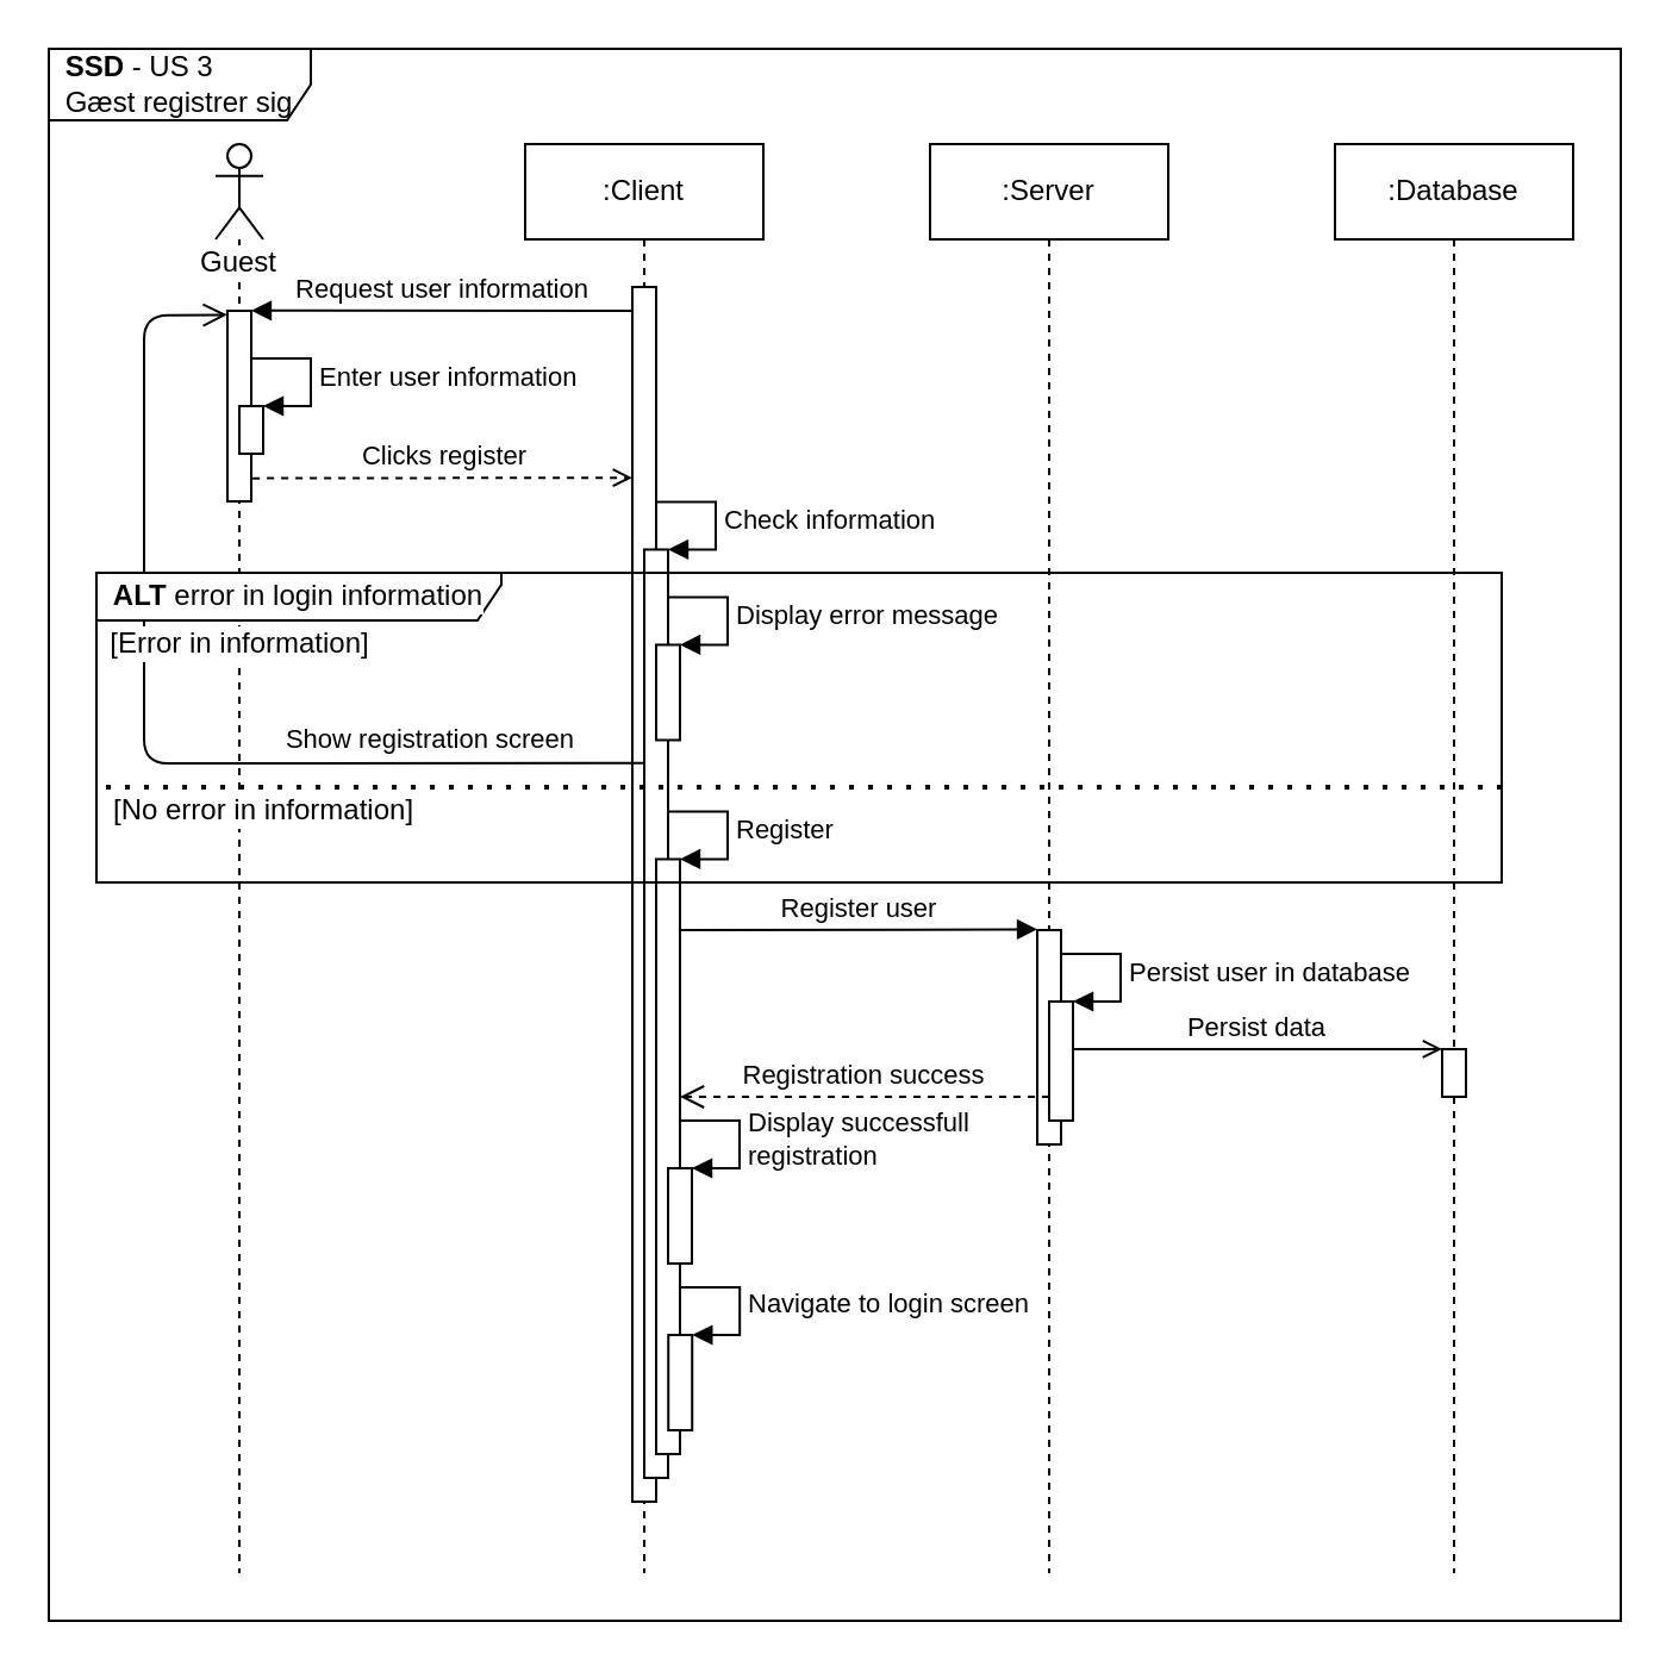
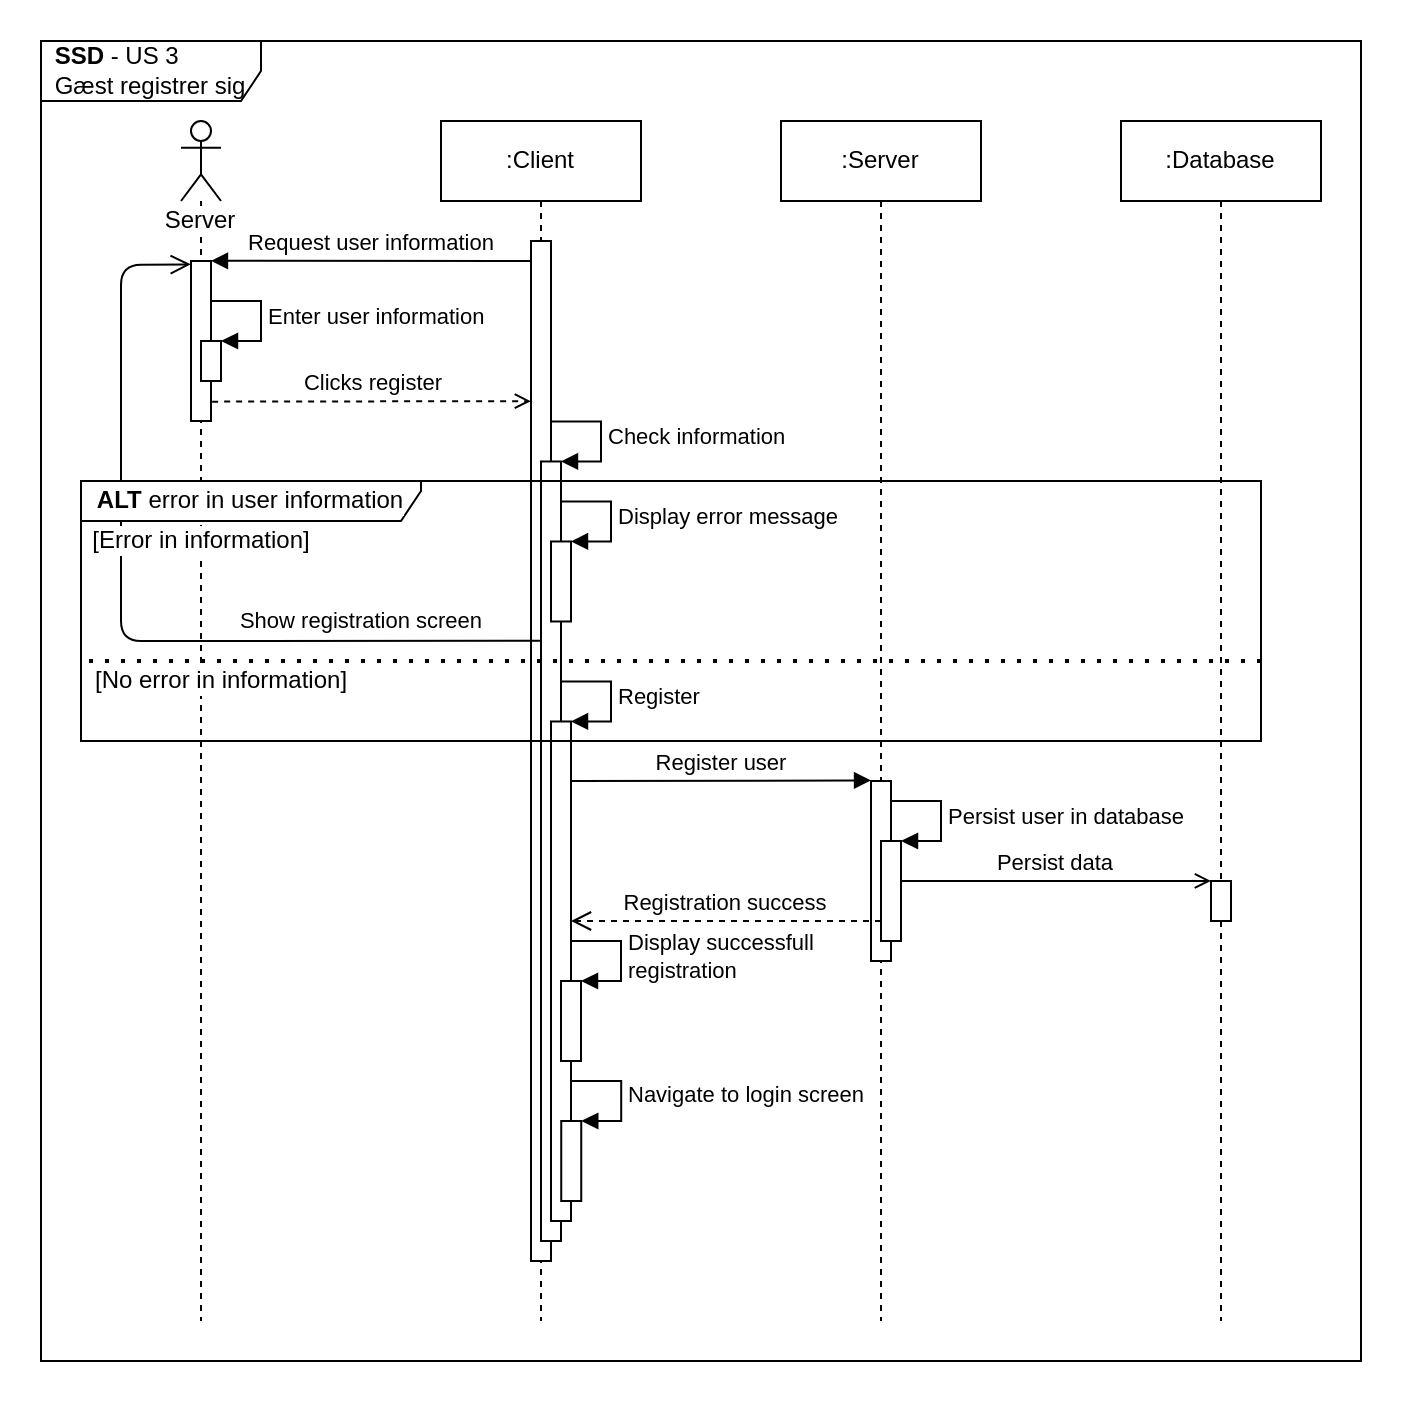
  <mxCell id="0" />
  <mxCell id="1" parent="0" />
  <mxCell id="2" value="&lt;div style=&quot;text-align: left&quot;&gt;&lt;b&gt;SSD&lt;/b&gt; - US 3&lt;/div&gt;&lt;div style=&quot;text-align: left&quot;&gt;Gæst registrer sig&lt;/div&gt;" style="shape=umlFrame;whiteSpace=wrap;html=1;labelBackgroundColor=none;width=110;height=30;" parent="1" vertex="1"><mxGeometry x="20" y="20" width="660" height="660" as="geometry" /></mxCell>
  <mxCell id="3" value=":Server" style="shape=umlLifeline;perimeter=lifelinePerimeter;whiteSpace=wrap;html=1;container=1;collapsible=0;recursiveResize=0;outlineConnect=0;labelBackgroundColor=#ffffff;" parent="1" vertex="1"><mxGeometry x="390" y="60" width="100" height="600" as="geometry" /></mxCell>
  <mxCell id="4" value="" style="html=1;points=[];perimeter=orthogonalPerimeter;labelBackgroundColor=#ffffff;" parent="1" vertex="1"><mxGeometry x="435" y="390" width="10" height="90" as="geometry" /></mxCell>
  <mxCell id="5" value=":Client" style="shape=umlLifeline;perimeter=lifelinePerimeter;whiteSpace=wrap;html=1;container=1;collapsible=0;recursiveResize=0;outlineConnect=0;labelBackgroundColor=#ffffff;" parent="1" vertex="1"><mxGeometry x="220" y="60" width="100" height="600" as="geometry" /></mxCell>
  <mxCell id="6" value="" style="html=1;points=[];perimeter=orthogonalPerimeter;labelBackgroundColor=#ffffff;" parent="1" vertex="1"><mxGeometry x="265" y="120" width="10" height="510" as="geometry" /></mxCell>
- <mxCell id="7" value="Guest" style="shape=umlLifeline;participant=umlActor;perimeter=lifelinePerimeter;whiteSpace=wrap;html=1;container=1;collapsible=0;recursiveResize=0;verticalAlign=top;spacingTop=36;outlineConnect=0;labelBackgroundColor=#ffffff;" parent="1" vertex="1"><mxGeometry x="90" y="60" width="20" height="600" as="geometry" /></mxCell>
+ <mxCell id="7" value="Server" style="shape=umlLifeline;participant=umlActor;perimeter=lifelinePerimeter;whiteSpace=wrap;html=1;container=1;collapsible=0;recursiveResize=0;verticalAlign=top;spacingTop=36;outlineConnect=0;labelBackgroundColor=#ffffff;" parent="1" vertex="1"><mxGeometry x="90" y="60" width="20" height="600" as="geometry" /></mxCell>
  <mxCell id="8" value=":Database" style="shape=umlLifeline;perimeter=lifelinePerimeter;whiteSpace=wrap;html=1;container=1;collapsible=0;recursiveResize=0;outlineConnect=0;labelBackgroundColor=#ffffff;" parent="1" vertex="1"><mxGeometry x="560" y="60" width="100" height="600" as="geometry" /></mxCell>
  <mxCell id="9" value="Enter user information" style="edgeStyle=orthogonalEdgeStyle;html=1;align=left;spacingLeft=2;endArrow=block;rounded=0;entryX=1;entryY=0;" parent="1" target="27" edge="1"><mxGeometry relative="1" as="geometry"><mxPoint x="105" y="150" as="sourcePoint" /><Array as="points"><mxPoint x="130" y="150" /></Array></mxGeometry></mxCell>
  <mxCell id="10" value="Clicks register" style="html=1;verticalAlign=bottom;endArrow=open;exitX=1.057;exitY=0.879;exitDx=0;exitDy=0;exitPerimeter=0;entryX=-0.007;entryY=0.157;entryDx=0;entryDy=0;entryPerimeter=0;dashed=1;endFill=0;" parent="1" source="26" target="6" edge="1"><mxGeometry width="80" relative="1" as="geometry"><mxPoint x="110" y="200" as="sourcePoint" /><mxPoint x="250" y="199" as="targetPoint" /></mxGeometry></mxCell>
  <mxCell id="11" value="" style="html=1;points=[];perimeter=orthogonalPerimeter;labelBackgroundColor=#ffffff;" parent="1" vertex="1"><mxGeometry x="270" y="230.24" width="10" height="389.76" as="geometry" /></mxCell>
  <mxCell id="12" value="Check information" style="edgeStyle=orthogonalEdgeStyle;html=1;align=left;spacingLeft=2;endArrow=block;rounded=0;entryX=1;entryY=0;" parent="1" target="11" edge="1"><mxGeometry relative="1" as="geometry"><mxPoint x="275" y="210.24" as="sourcePoint" /><Array as="points"><mxPoint x="300" y="210.24" /></Array></mxGeometry></mxCell>
  <mxCell id="13" value="" style="html=1;points=[];perimeter=orthogonalPerimeter;labelBackgroundColor=#ffffff;" parent="1" vertex="1"><mxGeometry x="275" y="270.24" width="10" height="40" as="geometry" /></mxCell>
  <mxCell id="14" value="Display error message" style="edgeStyle=orthogonalEdgeStyle;html=1;align=left;spacingLeft=2;endArrow=block;rounded=0;entryX=1;entryY=0;" parent="1" target="13" edge="1"><mxGeometry relative="1" as="geometry"><mxPoint x="280" y="250.24" as="sourcePoint" /><Array as="points"><mxPoint x="305" y="250.24" /></Array></mxGeometry></mxCell>
  <mxCell id="15" value="" style="html=1;points=[];perimeter=orthogonalPerimeter;labelBackgroundColor=#ffffff;" parent="1" vertex="1"><mxGeometry x="275" y="360.24" width="10" height="249.76" as="geometry" /></mxCell>
  <mxCell id="16" value="Register" style="edgeStyle=orthogonalEdgeStyle;html=1;align=left;spacingLeft=2;endArrow=block;rounded=0;entryX=1;entryY=0;" parent="1" target="15" edge="1"><mxGeometry relative="1" as="geometry"><mxPoint x="280" y="340.24" as="sourcePoint" /><Array as="points"><mxPoint x="305" y="340.24" /></Array></mxGeometry></mxCell>
  <mxCell id="17" value="Register user" style="html=1;verticalAlign=bottom;endArrow=block;entryX=0.003;entryY=-0.003;entryDx=0;entryDy=0;entryPerimeter=0;" parent="1" target="4" edge="1"><mxGeometry width="80" relative="1" as="geometry"><mxPoint x="285" y="390" as="sourcePoint" /><mxPoint x="410" y="389.71" as="targetPoint" /></mxGeometry></mxCell>
  <mxCell id="18" value="" style="html=1;points=[];perimeter=orthogonalPerimeter;labelBackgroundColor=#ffffff;" parent="1" vertex="1"><mxGeometry x="440" y="420" width="10" height="50" as="geometry" /></mxCell>
  <mxCell id="19" value="Persist user in database" style="edgeStyle=orthogonalEdgeStyle;html=1;align=left;spacingLeft=2;endArrow=block;rounded=0;entryX=1;entryY=0;" parent="1" target="18" edge="1"><mxGeometry relative="1" as="geometry"><mxPoint x="445" y="400" as="sourcePoint" /><Array as="points"><mxPoint x="470" y="400" /></Array></mxGeometry></mxCell>
  <mxCell id="20" value="Persist data" style="html=1;verticalAlign=bottom;endArrow=open;endFill=0;entryX=-0.003;entryY=-0.001;entryDx=0;entryDy=0;entryPerimeter=0;" parent="1" target="28" edge="1"><mxGeometry width="80" relative="1" as="geometry"><mxPoint x="450" y="440" as="sourcePoint" /><mxPoint x="575" y="439.71" as="targetPoint" /></mxGeometry></mxCell>
  <mxCell id="21" value="Registration success" style="html=1;verticalAlign=bottom;endArrow=open;dashed=1;endSize=8;" parent="1" edge="1"><mxGeometry relative="1" as="geometry"><mxPoint x="440" y="460" as="sourcePoint" /><mxPoint x="285" y="460" as="targetPoint" /></mxGeometry></mxCell>
  <mxCell id="22" value="" style="html=1;points=[];perimeter=orthogonalPerimeter;labelBackgroundColor=#ffffff;" parent="1" vertex="1"><mxGeometry x="280" y="490" width="10" height="40" as="geometry" /></mxCell>
  <mxCell id="23" value="Display successfull&lt;br&gt;registration" style="edgeStyle=orthogonalEdgeStyle;html=1;align=left;spacingLeft=2;endArrow=block;rounded=0;entryX=1;entryY=0;" parent="1" target="22" edge="1"><mxGeometry relative="1" as="geometry"><mxPoint x="285" y="470" as="sourcePoint" /><Array as="points"><mxPoint x="310" y="470" /></Array></mxGeometry></mxCell>
  <mxCell id="24" value="" style="html=1;points=[];perimeter=orthogonalPerimeter;labelBackgroundColor=#ffffff;" parent="1" vertex="1"><mxGeometry x="280.12" y="560" width="10" height="40" as="geometry" /></mxCell>
  <mxCell id="25" value="Navigate to login screen" style="edgeStyle=orthogonalEdgeStyle;html=1;align=left;spacingLeft=2;endArrow=block;rounded=0;entryX=1;entryY=0;" parent="1" target="24" edge="1"><mxGeometry relative="1" as="geometry"><mxPoint x="285.12" y="540" as="sourcePoint" /><Array as="points"><mxPoint x="310.12" y="540" /></Array></mxGeometry></mxCell>
  <mxCell id="26" value="" style="html=1;points=[];perimeter=orthogonalPerimeter;labelBackgroundColor=#ffffff;" parent="1" vertex="1"><mxGeometry x="95" y="130" width="10" height="80" as="geometry" /></mxCell>
  <mxCell id="27" value="" style="html=1;points=[];perimeter=orthogonalPerimeter;labelBackgroundColor=#ffffff;" parent="1" vertex="1"><mxGeometry x="100" y="170" width="10" height="20" as="geometry" /></mxCell>
  <mxCell id="28" value="" style="html=1;points=[];perimeter=orthogonalPerimeter;labelBackgroundColor=#ffffff;" parent="1" vertex="1"><mxGeometry x="605" y="440" width="10" height="20" as="geometry" /></mxCell>
  <mxCell id="29" value="Show registration screen" style="html=1;verticalAlign=bottom;endArrow=open;endSize=8;entryX=-0.013;entryY=0.021;entryDx=0;entryDy=0;entryPerimeter=0;exitX=-0.014;exitY=0.23;exitDx=0;exitDy=0;exitPerimeter=0;" parent="1" source="11" target="26" edge="1"><mxGeometry x="-0.585" y="-1" relative="1" as="geometry"><mxPoint x="200" y="320" as="sourcePoint" /><mxPoint x="80" y="140" as="targetPoint" /><Array as="points"><mxPoint x="60" y="320" /><mxPoint x="60" y="132" /></Array><mxPoint as="offset" /></mxGeometry></mxCell>
  <mxCell id="30" value="[Error in information]" style="text;html=1;align=center;verticalAlign=middle;resizable=0;points=[];autosize=1;labelBackgroundColor=#ffffff;" parent="1" vertex="1"><mxGeometry x="40" y="260" width="120" height="20" as="geometry" /></mxCell>
  <mxCell id="31" value="[No error in information]" style="text;html=1;align=center;verticalAlign=middle;resizable=0;points=[];autosize=1;labelBackgroundColor=#ffffff;" parent="1" vertex="1"><mxGeometry x="40" y="330" width="140" height="20" as="geometry" /></mxCell>
  <mxCell id="32" value="" style="endArrow=none;dashed=1;html=1;dashPattern=1 3;strokeWidth=2;" parent="1" edge="1"><mxGeometry width="50" height="50" relative="1" as="geometry"><mxPoint x="630" y="330" as="sourcePoint" /><mxPoint x="40" y="330" as="targetPoint" /></mxGeometry></mxCell>
  <mxCell id="33" value="Request user information" style="html=1;verticalAlign=bottom;endArrow=block;entryX=0.997;entryY=-0.001;entryDx=0;entryDy=0;entryPerimeter=0;" parent="1" target="26" edge="1"><mxGeometry width="80" relative="1" as="geometry"><mxPoint x="265" y="130" as="sourcePoint" /><mxPoint x="115" y="130" as="targetPoint" /></mxGeometry></mxCell>
- <mxCell id="34" value="&lt;b&gt;ALT&lt;/b&gt;&amp;nbsp;error in login information" style="shape=umlFrame;whiteSpace=wrap;html=1;labelBackgroundColor=#ffffff;width=170;height=20;" parent="1" vertex="1"><mxGeometry x="40" y="240" width="590" height="130" as="geometry" /></mxCell>
+ <mxCell id="34" value="&lt;b&gt;ALT&lt;/b&gt;&amp;nbsp;error in user information" style="shape=umlFrame;whiteSpace=wrap;html=1;labelBackgroundColor=#ffffff;width=170;height=20;" parent="1" vertex="1"><mxGeometry x="40" y="240" width="590" height="130" as="geometry" /></mxCell>
